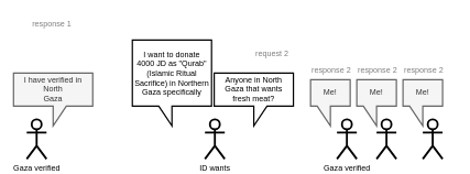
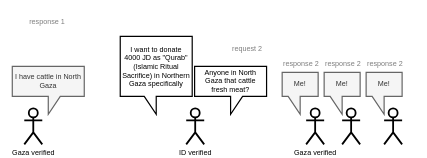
  <mxCell id="0" />
  <mxCell id="1" parent="0" />
  <mxCell id="2" value="I want to donate&lt;br&gt;4000 JD&amp;nbsp;as &quot;Qurab&quot;&lt;br&gt;(Islamic Ritual&lt;br&gt;Sacrifice) in Northern Gaza specifically" style="shape=callout;whiteSpace=wrap;html=1;perimeter=calloutPerimeter;flipH=1;strokeWidth=2;" parent="1" vertex="1"><mxGeometry x="200" y="60" width="120" height="130" as="geometry" /></mxCell>
  <mxCell id="3" value="Gaza verified" style="shape=umlActor;verticalLabelPosition=bottom;verticalAlign=top;html=1;outlineConnect=0;strokeWidth=3;" parent="1" vertex="1"><mxGeometry x="40" y="180" width="30" height="60" as="geometry" /></mxCell>
- <mxCell id="4" value="ID wants" style="shape=umlActor;verticalLabelPosition=bottom;verticalAlign=top;html=1;outlineConnect=0;strokeWidth=3;" parent="1" vertex="1"><mxGeometry x="310" y="180" width="30" height="60" as="geometry" /></mxCell>
- <mxCell id="5" value="I have verified in North&lt;br&gt;Gaza" style="shape=callout;whiteSpace=wrap;html=1;perimeter=calloutPerimeter;strokeWidth=2;fillColor=#f5f5f5;fontColor=#333333;strokeColor=#666666;" parent="1" vertex="1"><mxGeometry x="20" y="110" width="120" height="80" as="geometry" /></mxCell>
- <mxCell id="6" value="Anyone in North&lt;br&gt;Gaza that wants&lt;br&gt;fresh meat?" style="shape=callout;whiteSpace=wrap;html=1;perimeter=calloutPerimeter;strokeWidth=2;" parent="1" vertex="1"><mxGeometry x="324" y="110" width="120" height="80" as="geometry" /></mxCell>
+ <mxCell id="4" value="ID verified" style="shape=umlActor;verticalLabelPosition=bottom;verticalAlign=top;html=1;outlineConnect=0;strokeWidth=3;" parent="1" vertex="1"><mxGeometry x="310" y="180" width="30" height="60" as="geometry" /></mxCell>
+ <mxCell id="5" value="I have cattle in North&lt;br&gt;Gaza" style="shape=callout;whiteSpace=wrap;html=1;perimeter=calloutPerimeter;strokeWidth=2;fillColor=#f5f5f5;fontColor=#333333;strokeColor=#666666;" parent="1" vertex="1"><mxGeometry x="20" y="110" width="120" height="80" as="geometry" /></mxCell>
+ <mxCell id="6" value="Anyone in North&lt;br&gt;Gaza that cattle&lt;br&gt;fresh meat?" style="shape=callout;whiteSpace=wrap;html=1;perimeter=calloutPerimeter;strokeWidth=2;" parent="1" vertex="1"><mxGeometry x="324" y="110" width="120" height="80" as="geometry" /></mxCell>
  <mxCell id="7" value="Gaza verified" style="shape=umlActor;verticalLabelPosition=bottom;verticalAlign=top;html=1;outlineConnect=0;strokeWidth=3;" parent="1" vertex="1"><mxGeometry x="510" y="180" width="30" height="60" as="geometry" /></mxCell>
  <mxCell id="8" value="" style="shape=umlActor;verticalLabelPosition=bottom;verticalAlign=top;html=1;outlineConnect=0;strokeWidth=3;" parent="1" vertex="1"><mxGeometry x="570" y="180" width="30" height="60" as="geometry" /></mxCell>
  <mxCell id="9" value="" style="shape=umlActor;verticalLabelPosition=bottom;verticalAlign=top;html=1;outlineConnect=0;strokeWidth=3;" parent="1" vertex="1"><mxGeometry x="640" y="180" width="30" height="60" as="geometry" /></mxCell>
  <mxCell id="10" value="Me!" style="shape=callout;whiteSpace=wrap;html=1;perimeter=calloutPerimeter;flipH=1;strokeWidth=2;fillColor=#f5f5f5;fontColor=#333333;strokeColor=#666666;" parent="1" vertex="1"><mxGeometry x="610" y="120" width="60" height="70" as="geometry" /></mxCell>
  <mxCell id="11" value="Me!" style="shape=callout;whiteSpace=wrap;html=1;perimeter=calloutPerimeter;flipH=1;strokeWidth=2;fillColor=#f5f5f5;fontColor=#333333;strokeColor=#666666;" parent="1" vertex="1"><mxGeometry x="540" y="120" width="60" height="70" as="geometry" /></mxCell>
  <mxCell id="12" value="Me!" style="shape=callout;whiteSpace=wrap;html=1;perimeter=calloutPerimeter;flipH=1;strokeWidth=2;fillColor=#f5f5f5;fontColor=#333333;strokeColor=#666666;" parent="1" vertex="1"><mxGeometry x="470" y="120" width="60" height="70" as="geometry" /></mxCell>
  <mxCell id="13" value="request 2" style="text;html=1;strokeColor=none;fillColor=none;align=right;verticalAlign=middle;whiteSpace=wrap;rounded=0;textOpacity=50;" vertex="1" parent="1"><mxGeometry x="379" y="65" width="60" height="30" as="geometry" /></mxCell>
  <mxCell id="14" value="response 2" style="text;html=1;strokeColor=none;fillColor=none;align=left;verticalAlign=middle;whiteSpace=wrap;rounded=0;textOpacity=50;" vertex="1" parent="1"><mxGeometry x="610" y="90" width="80" height="30" as="geometry" /></mxCell>
  <mxCell id="15" value="response 2" style="text;html=1;strokeColor=none;fillColor=none;align=left;verticalAlign=middle;whiteSpace=wrap;rounded=0;textOpacity=50;" vertex="1" parent="1"><mxGeometry x="540" y="90" width="80" height="30" as="geometry" /></mxCell>
  <mxCell id="16" value="response 2" style="text;html=1;strokeColor=none;fillColor=none;align=left;verticalAlign=middle;whiteSpace=wrap;rounded=0;textOpacity=50;" vertex="1" parent="1"><mxGeometry x="470" y="90" width="80" height="30" as="geometry" /></mxCell>
  <mxCell id="17" value="response 1" style="text;html=1;strokeColor=none;fillColor=none;align=right;verticalAlign=middle;whiteSpace=wrap;rounded=0;textOpacity=50;" vertex="1" parent="1"><mxGeometry x="30" y="20" width="80" height="30" as="geometry" /></mxCell>
